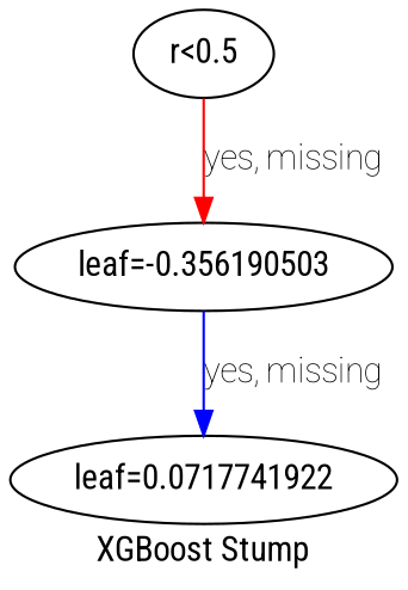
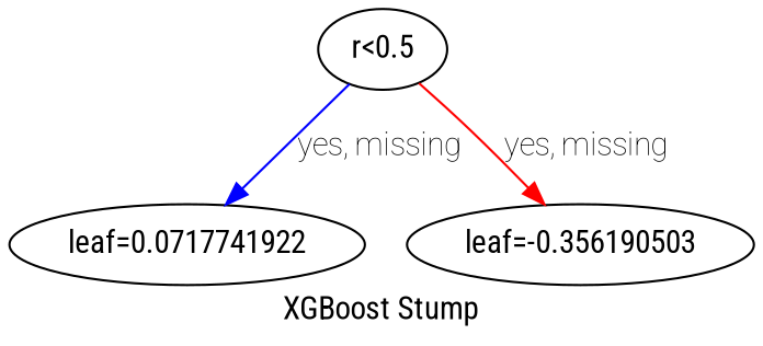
  digraph {
    fontname="Roboto Condensed"
    label="XGBoost Stump"
    rankdir=TB
    node [fontname="Roboto Condensed"]
    edge [fontname="Roboto Thin"]
    n1 [label="r<0.5"]
    n2 [label="leaf=0.0717741922"]
    n3 [label="leaf=-0.356190503"]
-   n3 -> n2 [color="#0000FF" label="yes, missing"]
+   n1 -> n2 [color="#0000FF" label="yes, missing"]
    n1 -> n3 [color="#FF0000" label="yes, missing"]
  }
